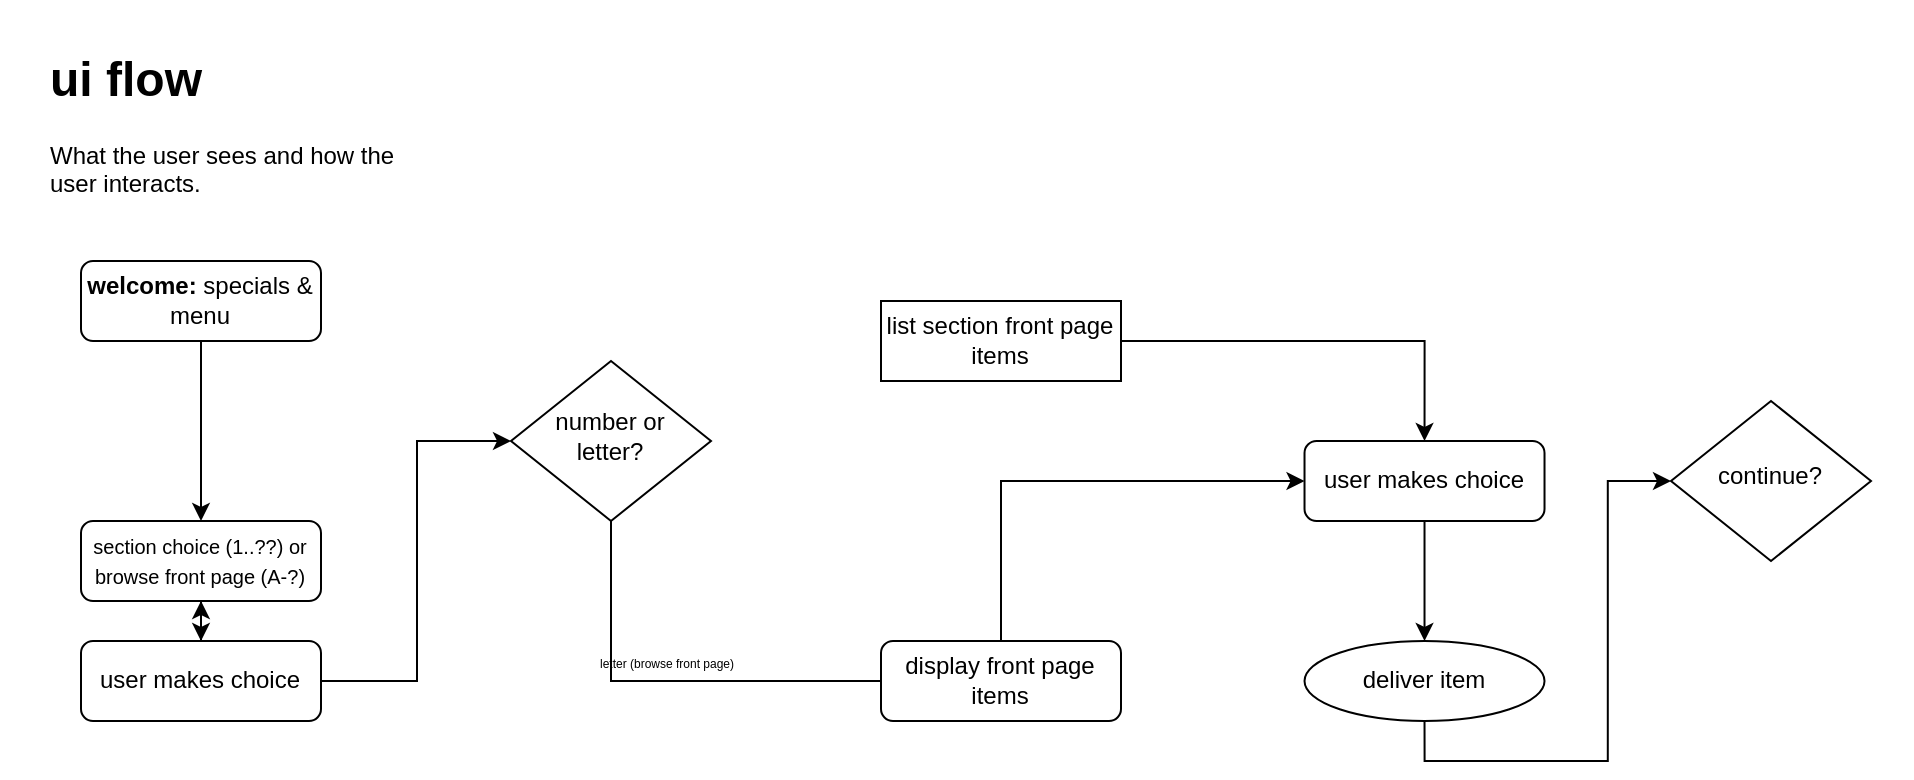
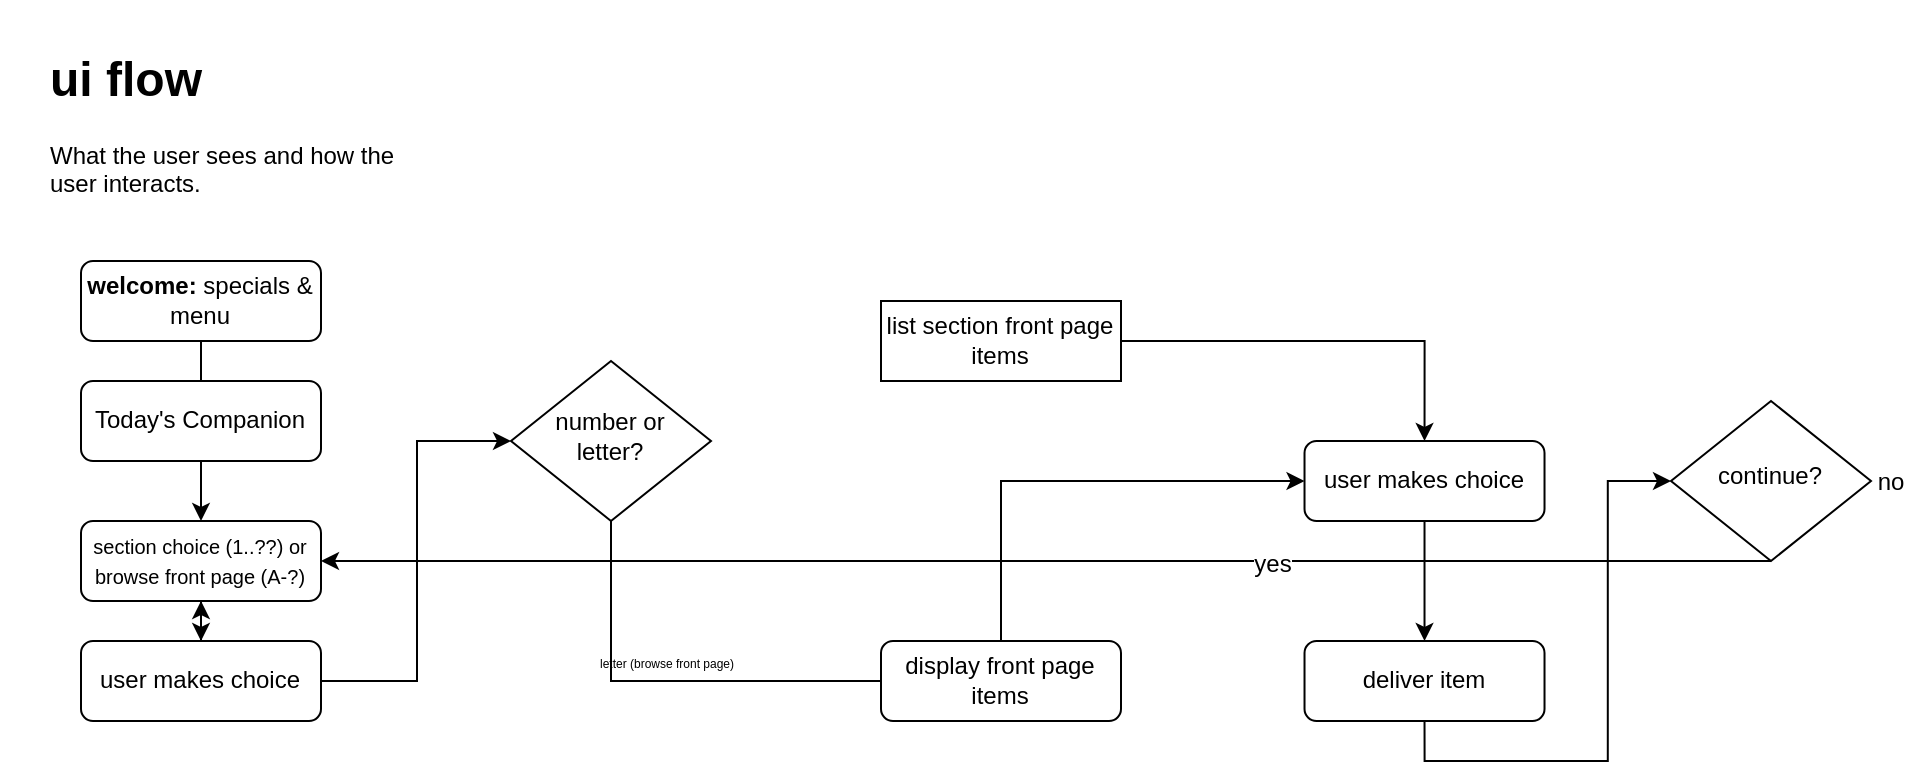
  <mxCell id="0" />
  <mxCell id="1" parent="0" />
  <mxCell id="2" value="" style="edgeStyle=orthogonalEdgeStyle;rounded=0;orthogonalLoop=1;jettySize=auto;html=1;" parent="1" source="24" target="7" edge="1"><mxGeometry relative="1" as="geometry" /></mxCell>
  <mxCell id="3" style="edgeStyle=orthogonalEdgeStyle;rounded=0;orthogonalLoop=1;jettySize=auto;html=1;" parent="1" source="4" target="24" edge="1"><mxGeometry relative="1" as="geometry" /></mxCell>
  <mxCell id="4" value="&lt;b&gt;welcome:&lt;/b&gt; specials &amp;amp; menu" style="rounded=1;whiteSpace=wrap;html=1;fontSize=12;glass=0;strokeWidth=1;shadow=0;" parent="1" vertex="1"><mxGeometry x="40" y="130" width="120" height="40" as="geometry" /></mxCell>
  <mxCell id="5" style="edgeStyle=elbowEdgeStyle;rounded=0;comic=0;sketch=0;jumpSize=4;orthogonalLoop=1;jettySize=auto;html=1;entryX=0;entryY=0.5;entryDx=0;entryDy=0;shadow=0;strokeColor=#000000;strokeWidth=1;fontSize=6;" edge="1" parent="1" source="7" target="8"><mxGeometry relative="1" as="geometry" /></mxCell>
  <mxCell id="6" style="edgeStyle=elbowEdgeStyle;rounded=0;comic=0;sketch=0;jumpSize=4;orthogonalLoop=1;jettySize=auto;html=1;shadow=0;strokeColor=#000000;strokeWidth=1;fontSize=6;" edge="1" parent="1" source="7"><mxGeometry relative="1" as="geometry"><mxPoint x="100" y="300" as="targetPoint" /></mxGeometry></mxCell>
  <mxCell id="7" value="user makes choice" style="rounded=1;whiteSpace=wrap;html=1;fontSize=12;glass=0;strokeWidth=1;shadow=0;" parent="1" vertex="1"><mxGeometry x="40" y="320" width="120" height="40" as="geometry" /></mxCell>
  <mxCell id="8" value="number or letter?" style="rhombus;whiteSpace=wrap;html=1;shadow=0;fontFamily=Helvetica;fontSize=12;align=center;strokeWidth=1;spacing=6;spacingTop=-4;" parent="1" vertex="1"><mxGeometry x="255" y="180" width="100" height="80" as="geometry" /></mxCell>
  <mxCell id="9" value="&lt;font style=&quot;font-size: 6px&quot;&gt;letter (browse front page)&lt;/font&gt;" style="edgeStyle=orthogonalEdgeStyle;rounded=0;html=1;jettySize=auto;orthogonalLoop=1;fontSize=11;endArrow=none;endFill=0;endSize=8;strokeWidth=1;shadow=0;labelBackgroundColor=none;exitX=0.5;exitY=1;exitDx=0;exitDy=0;entryX=0;entryY=0.5;entryDx=0;entryDy=0;" parent="1" source="8" target="13" edge="1"><mxGeometry y="10" relative="1" as="geometry"><mxPoint as="offset" /><mxPoint x="270" y="470" as="sourcePoint" /><mxPoint x="420" y="510" as="targetPoint" /></mxGeometry></mxCell>
  <mxCell id="10" style="edgeStyle=orthogonalEdgeStyle;rounded=0;orthogonalLoop=1;jettySize=auto;html=1;entryX=0.5;entryY=0;entryDx=0;entryDy=0;" parent="1" source="11" target="15" edge="1"><mxGeometry relative="1" as="geometry" /></mxCell>
  <mxCell id="11" value="list section front page items" style="whiteSpace=wrap;html=1;fontSize=12;glass=0;strokeWidth=1;shadow=0;rounded=0;" parent="1" vertex="1"><mxGeometry x="440" y="150" width="120" height="40" as="geometry" /></mxCell>
  <mxCell id="12" style="edgeStyle=orthogonalEdgeStyle;rounded=0;orthogonalLoop=1;jettySize=auto;html=1;exitX=0.5;exitY=0;exitDx=0;exitDy=0;entryX=0;entryY=0.5;entryDx=0;entryDy=0;" parent="1" source="13" target="15" edge="1"><mxGeometry relative="1" as="geometry" /></mxCell>
  <mxCell id="13" value="display front page items" style="rounded=1;whiteSpace=wrap;html=1;fontSize=12;glass=0;strokeWidth=1;shadow=0;" parent="1" vertex="1"><mxGeometry x="440" y="320" width="120" height="40" as="geometry" /></mxCell>
  <mxCell id="14" style="edgeStyle=orthogonalEdgeStyle;rounded=0;orthogonalLoop=1;jettySize=auto;html=1;" parent="1" source="15" target="17" edge="1"><mxGeometry relative="1" as="geometry" /></mxCell>
  <mxCell id="15" value="user makes choice" style="rounded=1;whiteSpace=wrap;html=1;fontSize=12;glass=0;strokeWidth=1;shadow=0;" parent="1" vertex="1"><mxGeometry x="651.76" y="220" width="120" height="40" as="geometry" /></mxCell>
  <mxCell id="16" style="edgeStyle=orthogonalEdgeStyle;rounded=0;orthogonalLoop=1;jettySize=auto;html=1;exitX=0.5;exitY=1;exitDx=0;exitDy=0;entryX=0;entryY=0.5;entryDx=0;entryDy=0;" parent="1" source="17" target="21" edge="1"><mxGeometry relative="1" as="geometry"><mxPoint x="620" y="460" as="targetPoint" /></mxGeometry></mxCell>
- <mxCell id="17" value="deliver item" style="ellipse;whiteSpace=wrap;html=1;fontSize=12;glass=0;strokeWidth=1;shadow=0;" parent="1" vertex="1"><mxGeometry x="651.76" y="320" width="120" height="40" as="geometry" /></mxCell>
+ <mxCell id="17" value="deliver item" style="rounded=1;whiteSpace=wrap;html=1;fontSize=12;glass=0;strokeWidth=1;shadow=0;" parent="1" vertex="1"><mxGeometry x="651.76" y="320" width="120" height="40" as="geometry" /></mxCell>
+ <mxCell id="18" style="edgeStyle=elbowEdgeStyle;rounded=0;comic=0;sketch=0;jumpSize=4;orthogonalLoop=1;jettySize=auto;html=1;exitX=0.5;exitY=1;exitDx=0;exitDy=0;shadow=0;strokeColor=#000000;strokeWidth=1;fontSize=6;entryX=1;entryY=0.5;entryDx=0;entryDy=0;" edge="1" parent="1" source="21" target="24"><mxGeometry relative="1" as="geometry"><mxPoint x="160" y="275" as="targetPoint" /></mxGeometry></mxCell>
+ <mxCell id="19" value="&lt;font style=&quot;font-size: 12px&quot;&gt;yes&lt;/font&gt;" style="edgeLabel;html=1;align=center;verticalAlign=middle;resizable=0;points=[];fontSize=6;" vertex="1" connectable="0" parent="18"><mxGeometry x="-0.031" y="1" relative="1" as="geometry"><mxPoint x="101.76" as="offset" /></mxGeometry></mxCell>
+ <mxCell id="20" value="&lt;font style=&quot;font-size: 12px&quot;&gt;no&lt;/font&gt;" style="edgeLabel;html=1;align=center;verticalAlign=middle;resizable=0;points=[];fontSize=6;" vertex="1" connectable="0" parent="18"><mxGeometry x="-0.031" y="1" relative="1" as="geometry"><mxPoint x="410" y="-41" as="offset" /></mxGeometry></mxCell>
  <mxCell id="21" value="continue?" style="rhombus;whiteSpace=wrap;html=1;shadow=0;fontFamily=Helvetica;fontSize=12;align=center;strokeWidth=1;spacing=6;spacingTop=-4;" parent="1" vertex="1"><mxGeometry x="835" y="200" width="100" height="80" as="geometry" /></mxCell>
+ <mxCell id="22" value="Today's Companion" style="rounded=1;whiteSpace=wrap;html=1;fontSize=12;glass=0;strokeWidth=1;shadow=0;" vertex="1" parent="1"><mxGeometry x="40" y="190" width="120" height="40" as="geometry" /></mxCell>
  <mxCell id="23" value="&lt;h1&gt;ui flow&lt;/h1&gt;&lt;p&gt;What the user sees and how the user interacts.&lt;/p&gt;" style="text;html=1;strokeColor=none;fillColor=none;spacing=5;spacingTop=-20;whiteSpace=wrap;overflow=hidden;rounded=0;" vertex="1" parent="1"><mxGeometry x="20" y="20" width="190" height="120" as="geometry" /></mxCell>
  <mxCell id="24" value="&lt;span style=&quot;background-color: rgb(255 , 255 , 255)&quot;&gt;&lt;font style=&quot;font-size: 10px&quot;&gt;section choice (1..??) or browse front page (A-?)&lt;/font&gt;&lt;/span&gt;" style="rounded=1;whiteSpace=wrap;html=1;fontSize=12;glass=0;strokeWidth=1;shadow=0;" parent="1" vertex="1"><mxGeometry x="40" y="260" width="120" height="40" as="geometry" /></mxCell>
